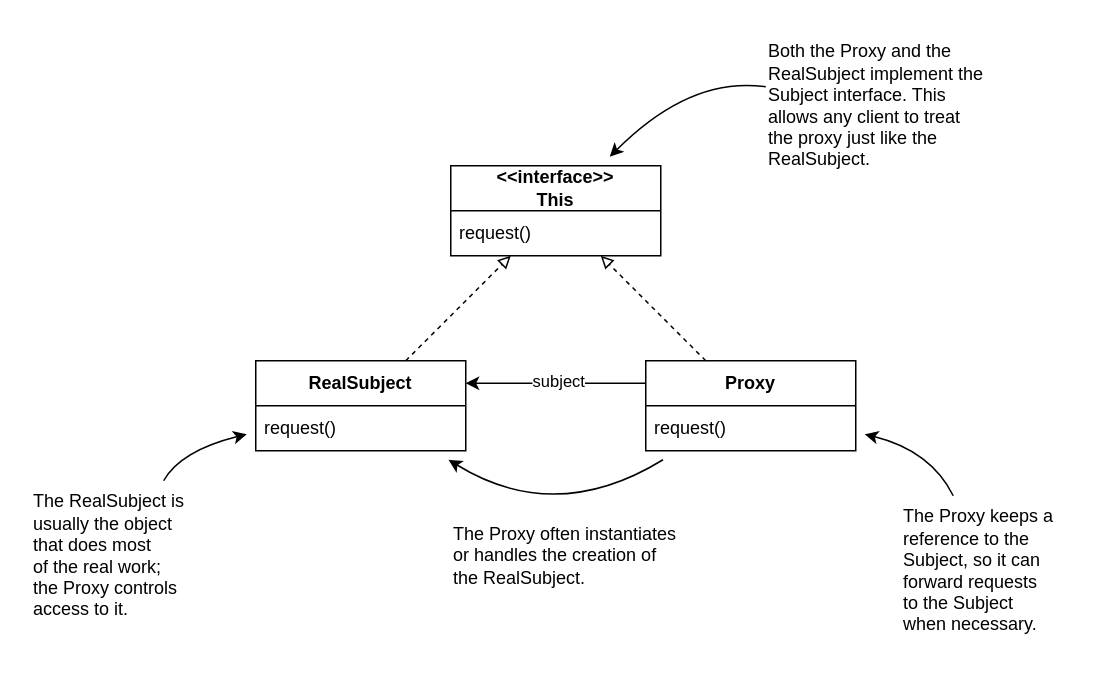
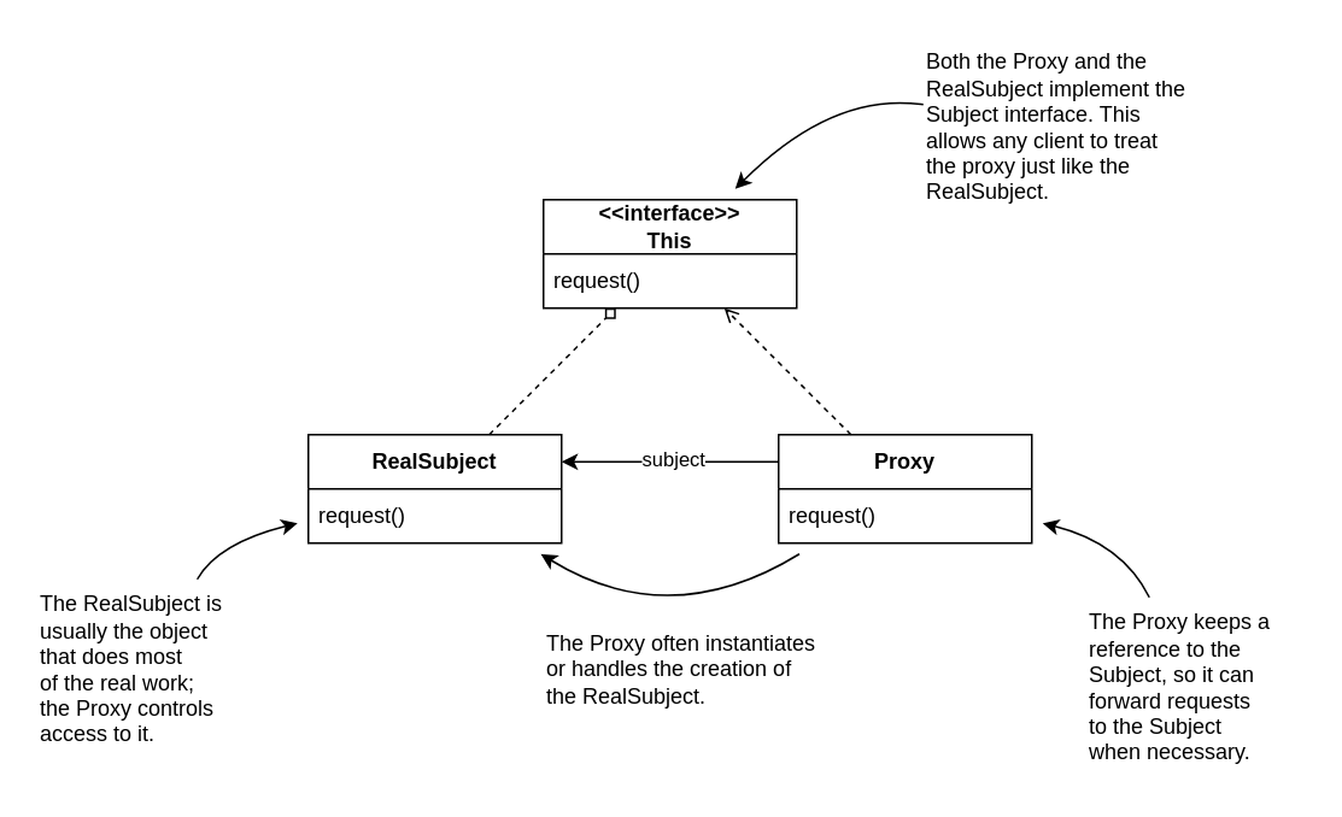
  <mxCell id="0" />
  <mxCell id="1" parent="0" />
  <mxCell id="2" value="&amp;lt;&amp;lt;interface&amp;gt;&amp;gt;&lt;br&gt;This" style="swimlane;fontStyle=1;childLayout=stackLayout;horizontal=1;startSize=30;horizontalStack=0;resizeParent=1;resizeParentMax=0;resizeLast=0;collapsible=1;marginBottom=0;whiteSpace=wrap;html=1;" parent="1" vertex="1"><mxGeometry x="300" y="110" width="140" height="60" as="geometry" /></mxCell>
  <mxCell id="3" value="request()" style="text;strokeColor=none;fillColor=none;align=left;verticalAlign=middle;spacingLeft=4;spacingRight=4;overflow=hidden;points=[[0,0.5],[1,0.5]];portConstraint=eastwest;rotatable=0;whiteSpace=wrap;html=1;" parent="2" vertex="1"><mxGeometry y="30" width="140" height="30" as="geometry" /></mxCell>
  <mxCell id="4" value="RealSubject" style="swimlane;fontStyle=1;childLayout=stackLayout;horizontal=1;startSize=30;horizontalStack=0;resizeParent=1;resizeParentMax=0;resizeLast=0;collapsible=1;marginBottom=0;whiteSpace=wrap;html=1;" parent="1" vertex="1"><mxGeometry x="170" y="240" width="140" height="60" as="geometry" /></mxCell>
  <mxCell id="5" value="request()" style="text;strokeColor=none;fillColor=none;align=left;verticalAlign=middle;spacingLeft=4;spacingRight=4;overflow=hidden;points=[[0,0.5],[1,0.5]];portConstraint=eastwest;rotatable=0;whiteSpace=wrap;html=1;" parent="4" vertex="1"><mxGeometry y="30" width="140" height="30" as="geometry" /></mxCell>
  <mxCell id="6" value="Proxy" style="swimlane;fontStyle=1;childLayout=stackLayout;horizontal=1;startSize=30;horizontalStack=0;resizeParent=1;resizeParentMax=0;resizeLast=0;collapsible=1;marginBottom=0;whiteSpace=wrap;html=1;" parent="1" vertex="1"><mxGeometry x="430" y="240" width="140" height="60" as="geometry" /></mxCell>
  <mxCell id="7" value="request()" style="text;strokeColor=none;fillColor=none;align=left;verticalAlign=middle;spacingLeft=4;spacingRight=4;overflow=hidden;points=[[0,0.5],[1,0.5]];portConstraint=eastwest;rotatable=0;whiteSpace=wrap;html=1;" parent="6" vertex="1"><mxGeometry y="30" width="140" height="30" as="geometry" /></mxCell>
- <mxCell id="8" value="" style="endArrow=block;html=1;rounded=0;endFill=0;dashed=1;" parent="1" source="4" target="2" edge="1"><mxGeometry width="50" height="50" relative="1" as="geometry"><mxPoint x="180" y="250" as="sourcePoint" /><mxPoint x="230" y="200" as="targetPoint" /></mxGeometry></mxCell>
- <mxCell id="9" value="" style="endArrow=block;html=1;rounded=0;endFill=0;dashed=1;" parent="1" source="6" target="2" edge="1"><mxGeometry width="50" height="50" relative="1" as="geometry"><mxPoint x="397" y="250" as="sourcePoint" /><mxPoint x="433" y="210" as="targetPoint" /></mxGeometry></mxCell>
+ <mxCell id="8" value="" style="endArrow=diamond;html=1;rounded=0;endFill=0;dashed=1;" parent="1" source="4" target="2" edge="1"><mxGeometry width="50" height="50" relative="1" as="geometry"><mxPoint x="180" y="250" as="sourcePoint" /><mxPoint x="230" y="200" as="targetPoint" /></mxGeometry></mxCell>
+ <mxCell id="9" value="" style="endArrow=open;html=1;rounded=0;endFill=0;dashed=1;" parent="1" source="6" target="2" edge="1"><mxGeometry width="50" height="50" relative="1" as="geometry"><mxPoint x="397" y="250" as="sourcePoint" /><mxPoint x="433" y="210" as="targetPoint" /></mxGeometry></mxCell>
  <mxCell id="10" value="" style="endArrow=classic;html=1;rounded=0;exitX=0;exitY=0.25;exitDx=0;exitDy=0;entryX=1;entryY=0.25;entryDx=0;entryDy=0;" edge="1" parent="1" source="6" target="4"><mxGeometry width="50" height="50" relative="1" as="geometry"><mxPoint x="370" y="410" as="sourcePoint" /><mxPoint x="420" y="360" as="targetPoint" /></mxGeometry></mxCell>
  <mxCell id="11" value="subject" style="edgeLabel;html=1;align=center;verticalAlign=middle;resizable=0;points=[];" vertex="1" connectable="0" parent="10"><mxGeometry x="0.155" relative="1" as="geometry"><mxPoint x="10" y="-2" as="offset" /></mxGeometry></mxCell>
  <mxCell id="12" value="&lt;div&gt;Both the Proxy and the&lt;/div&gt;&lt;div&gt;RealSubject implement the&lt;/div&gt;&lt;div&gt;Subject interface. This&lt;/div&gt;&lt;div&gt;allows any client to treat&lt;/div&gt;&lt;div&gt;the proxy just like the&lt;/div&gt;&lt;div&gt;RealSubject.&lt;/div&gt;" style="text;html=1;align=left;verticalAlign=middle;resizable=0;points=[];autosize=1;strokeColor=none;fillColor=none;" vertex="1" parent="1"><mxGeometry x="510" y="20" width="170" height="100" as="geometry" /></mxCell>
  <mxCell id="13" value="" style="endArrow=classic;html=1;targetPerimeterSpacing=6;curved=1;" edge="1" parent="1" source="12" target="2"><mxGeometry width="50" height="50" relative="1" as="geometry"><mxPoint x="410" y="90" as="sourcePoint" /><mxPoint x="460" y="40" as="targetPoint" /><Array as="points"><mxPoint x="460" y="50" /></Array></mxGeometry></mxCell>
  <mxCell id="14" value="&lt;div&gt;The RealSubject is&lt;/div&gt;&lt;div&gt;usually the object&lt;/div&gt;&lt;div&gt;that does most&lt;/div&gt;&lt;div&gt;of the real work;&lt;/div&gt;&lt;div&gt;the Proxy controls&lt;/div&gt;&lt;div&gt;access to it.&lt;/div&gt;" style="text;html=1;align=left;verticalAlign=middle;resizable=0;points=[];autosize=1;strokeColor=none;fillColor=none;" vertex="1" parent="1"><mxGeometry x="20" y="320" width="120" height="100" as="geometry" /></mxCell>
  <mxCell id="15" value="" style="endArrow=classic;html=1;targetPerimeterSpacing=6;curved=1;" edge="1" parent="1" source="14" target="4"><mxGeometry width="50" height="50" relative="1" as="geometry"><mxPoint x="50" y="310" as="sourcePoint" /><mxPoint x="100" y="260" as="targetPoint" /><Array as="points"><mxPoint x="120" y="300" /></Array></mxGeometry></mxCell>
  <mxCell id="16" value="The Proxy often instantiates&#10;or handles the creation of&#10;the RealSubject." style="text;html=1;align=left;verticalAlign=middle;resizable=0;points=[];autosize=1;strokeColor=none;fillColor=none;" vertex="1" parent="1"><mxGeometry x="300" y="340" width="170" height="60" as="geometry" /></mxCell>
  <mxCell id="17" value="" style="endArrow=classic;html=1;targetPerimeterSpacing=6;curved=1;sourcePerimeterSpacing=6;" edge="1" parent="1" source="6" target="4"><mxGeometry width="50" height="50" relative="1" as="geometry"><mxPoint x="220" y="370" as="sourcePoint" /><mxPoint x="270" y="320" as="targetPoint" /><Array as="points"><mxPoint x="370" y="350" /></Array></mxGeometry></mxCell>
  <mxCell id="18" value="&lt;div&gt;The Proxy keeps a&lt;/div&gt;&lt;div&gt;reference to the&lt;/div&gt;&lt;div&gt;Subject, so it can&lt;/div&gt;&lt;div&gt;forward requests&lt;/div&gt;&lt;div&gt;to the Subject&lt;/div&gt;&lt;div&gt;when necessary.&lt;/div&gt;" style="text;html=1;align=left;verticalAlign=middle;resizable=0;points=[];autosize=1;strokeColor=none;fillColor=none;" vertex="1" parent="1"><mxGeometry x="600" y="330" width="120" height="100" as="geometry" /></mxCell>
  <mxCell id="19" value="" style="endArrow=classic;html=1;sourcePerimeterSpacing=0;targetPerimeterSpacing=6;curved=1;" edge="1" parent="1" source="18" target="6"><mxGeometry width="50" height="50" relative="1" as="geometry"><mxPoint x="660" y="280" as="sourcePoint" /><mxPoint x="710" y="230" as="targetPoint" /><Array as="points"><mxPoint x="620" y="300" /></Array></mxGeometry></mxCell>
